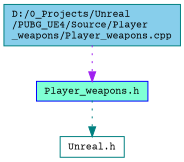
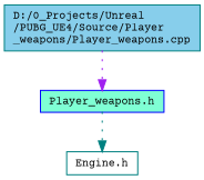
  digraph {
    fontname="Courier Prime"
    node [color=teal fontname="Courier Prime" fontsize=10 shape=record style=filled]
    edge [fontname="Courier Prime" fontsize=10 labelfontname=Helvetica labelfontsize=10 style=dotted arrowhead=normal]
    n1 [fillcolor=skyblue fontcolor=black height=0.2 label="D:/0_Projects/Unreal\l/PUBG_UE4/Source/Player\l_weapons/Player_weapons.cpp" width=0.4]
    n2 [color=blue fillcolor=aquamarine height=0.2 label="Player_weapons.h" width=0.4]
-   n3 [fillcolor=white height=0.2 label="Unreal.h" width=0.4]
+   n3 [fillcolor=white height=0.2 label="Engine.h" width=0.4]
    n1 -> n2 [color=purple]
    n2 -> n3 [color=teal]
  }
